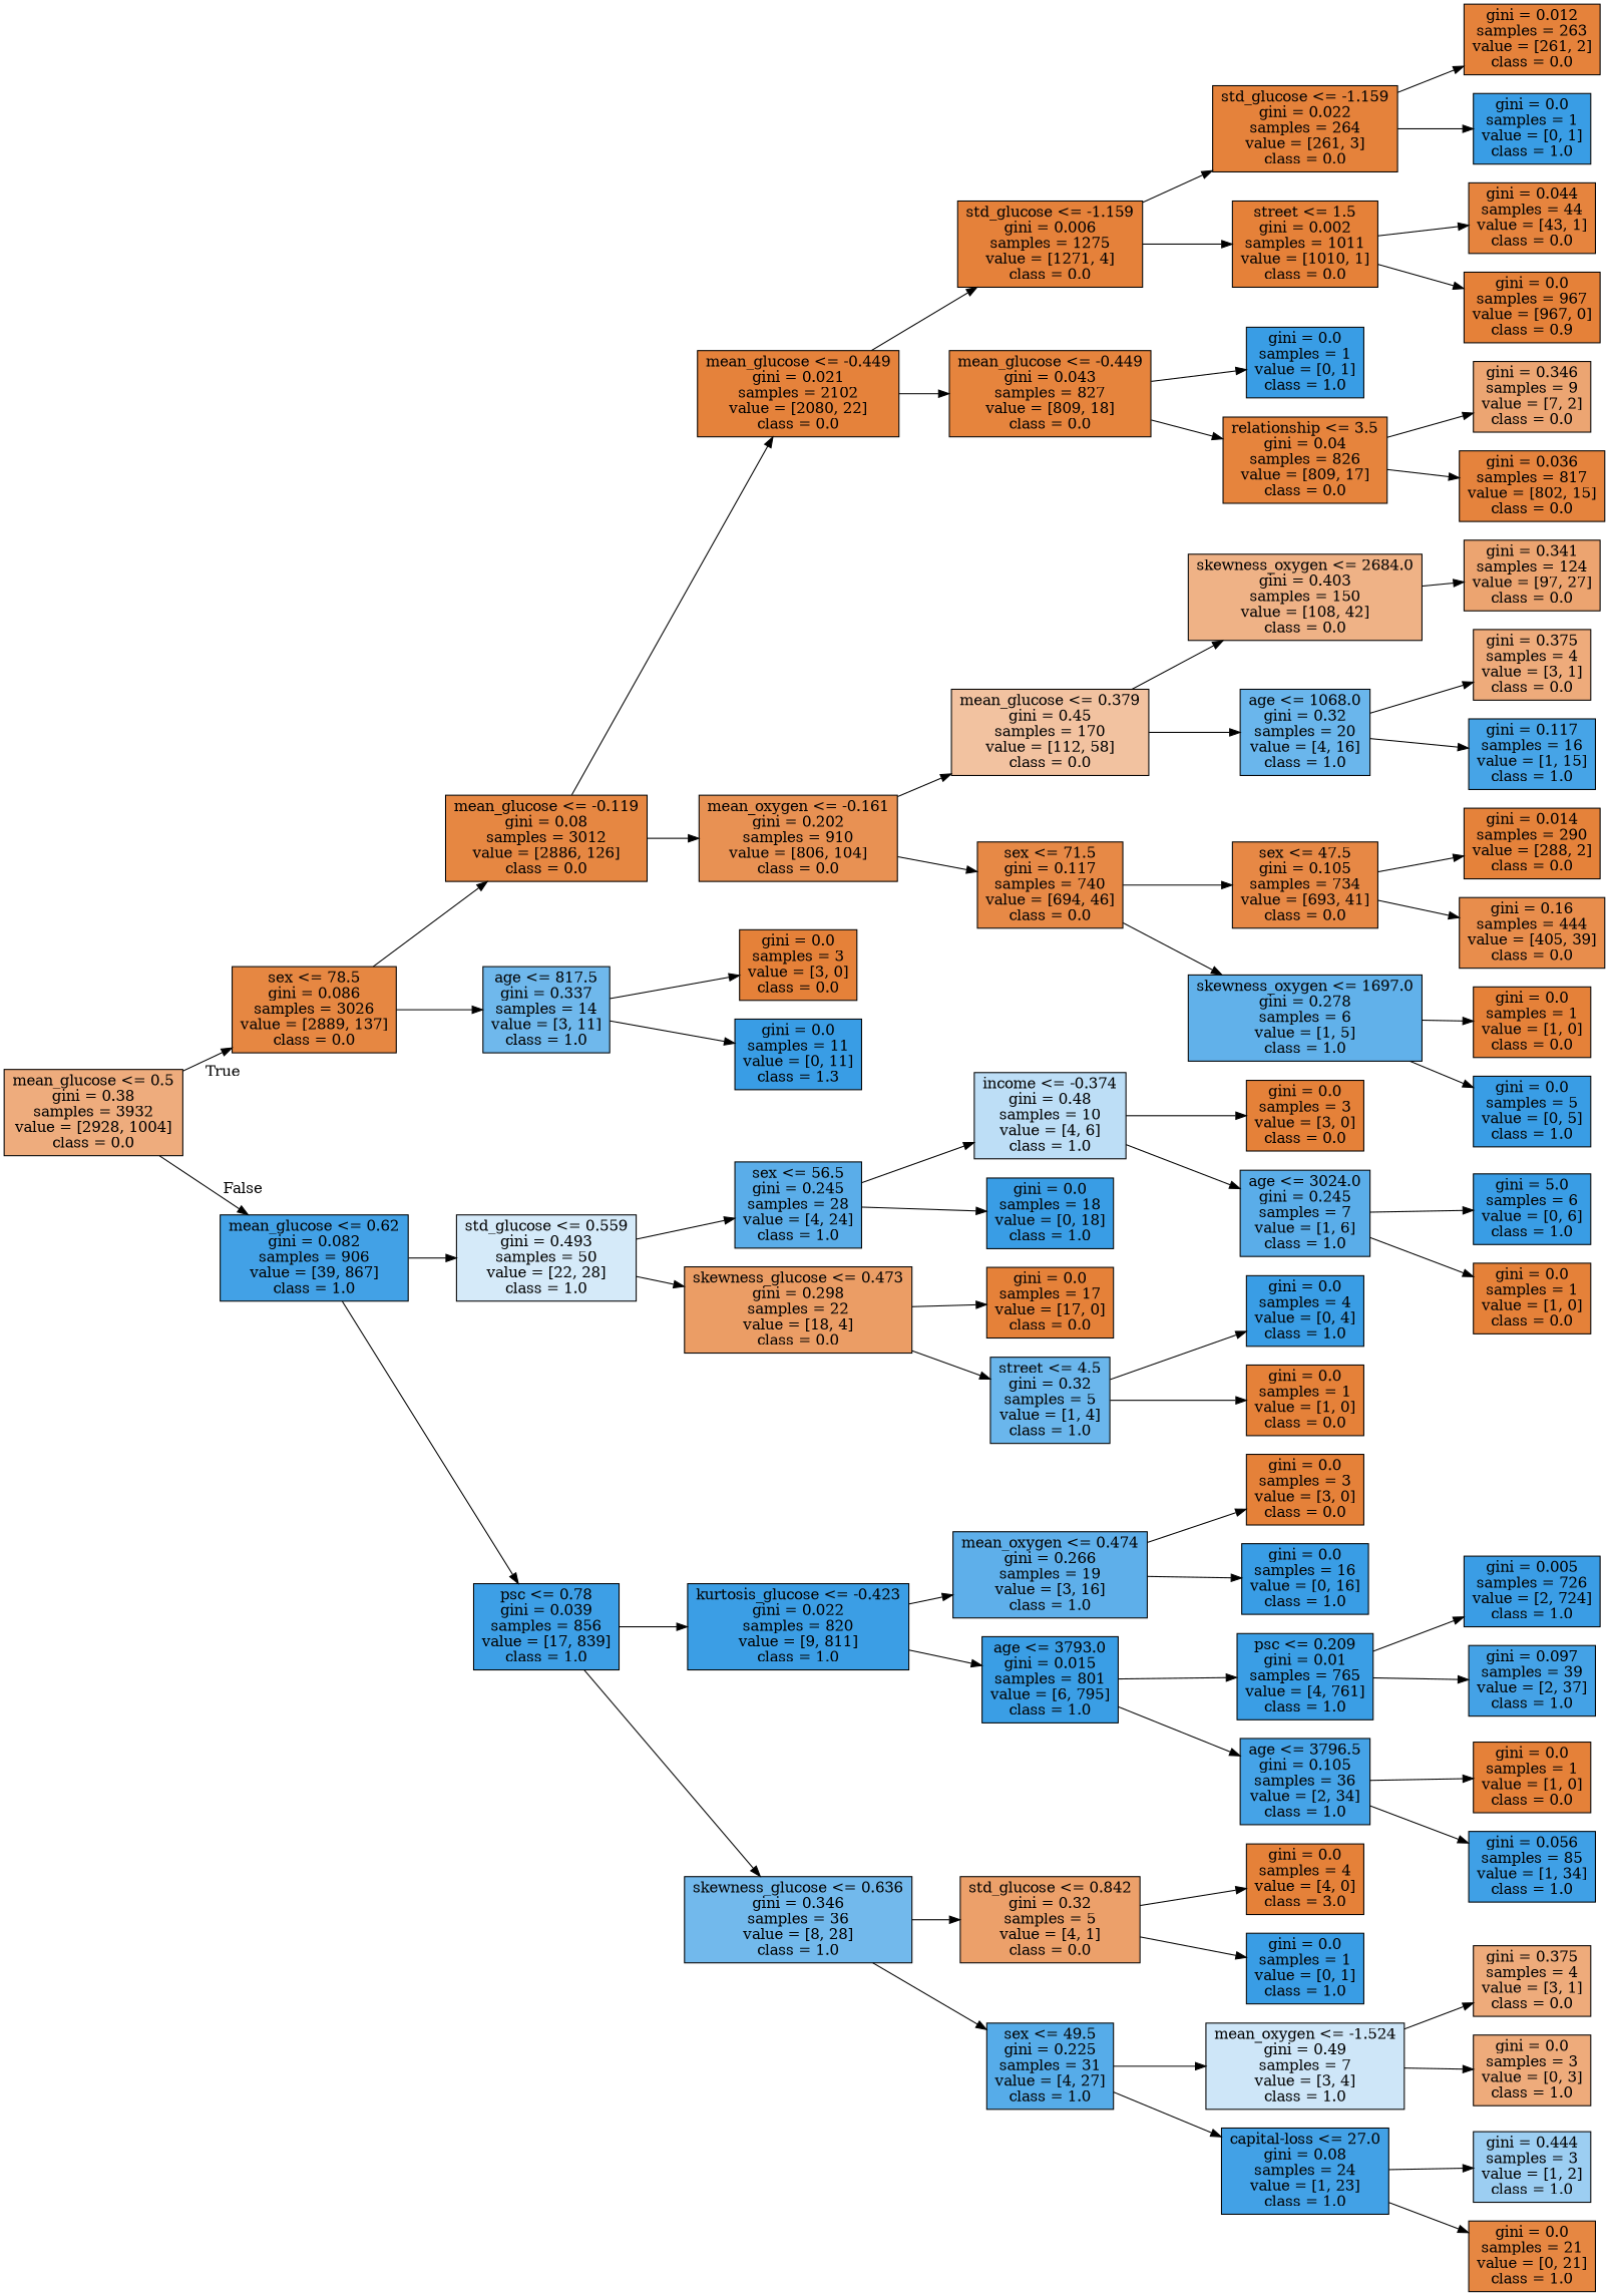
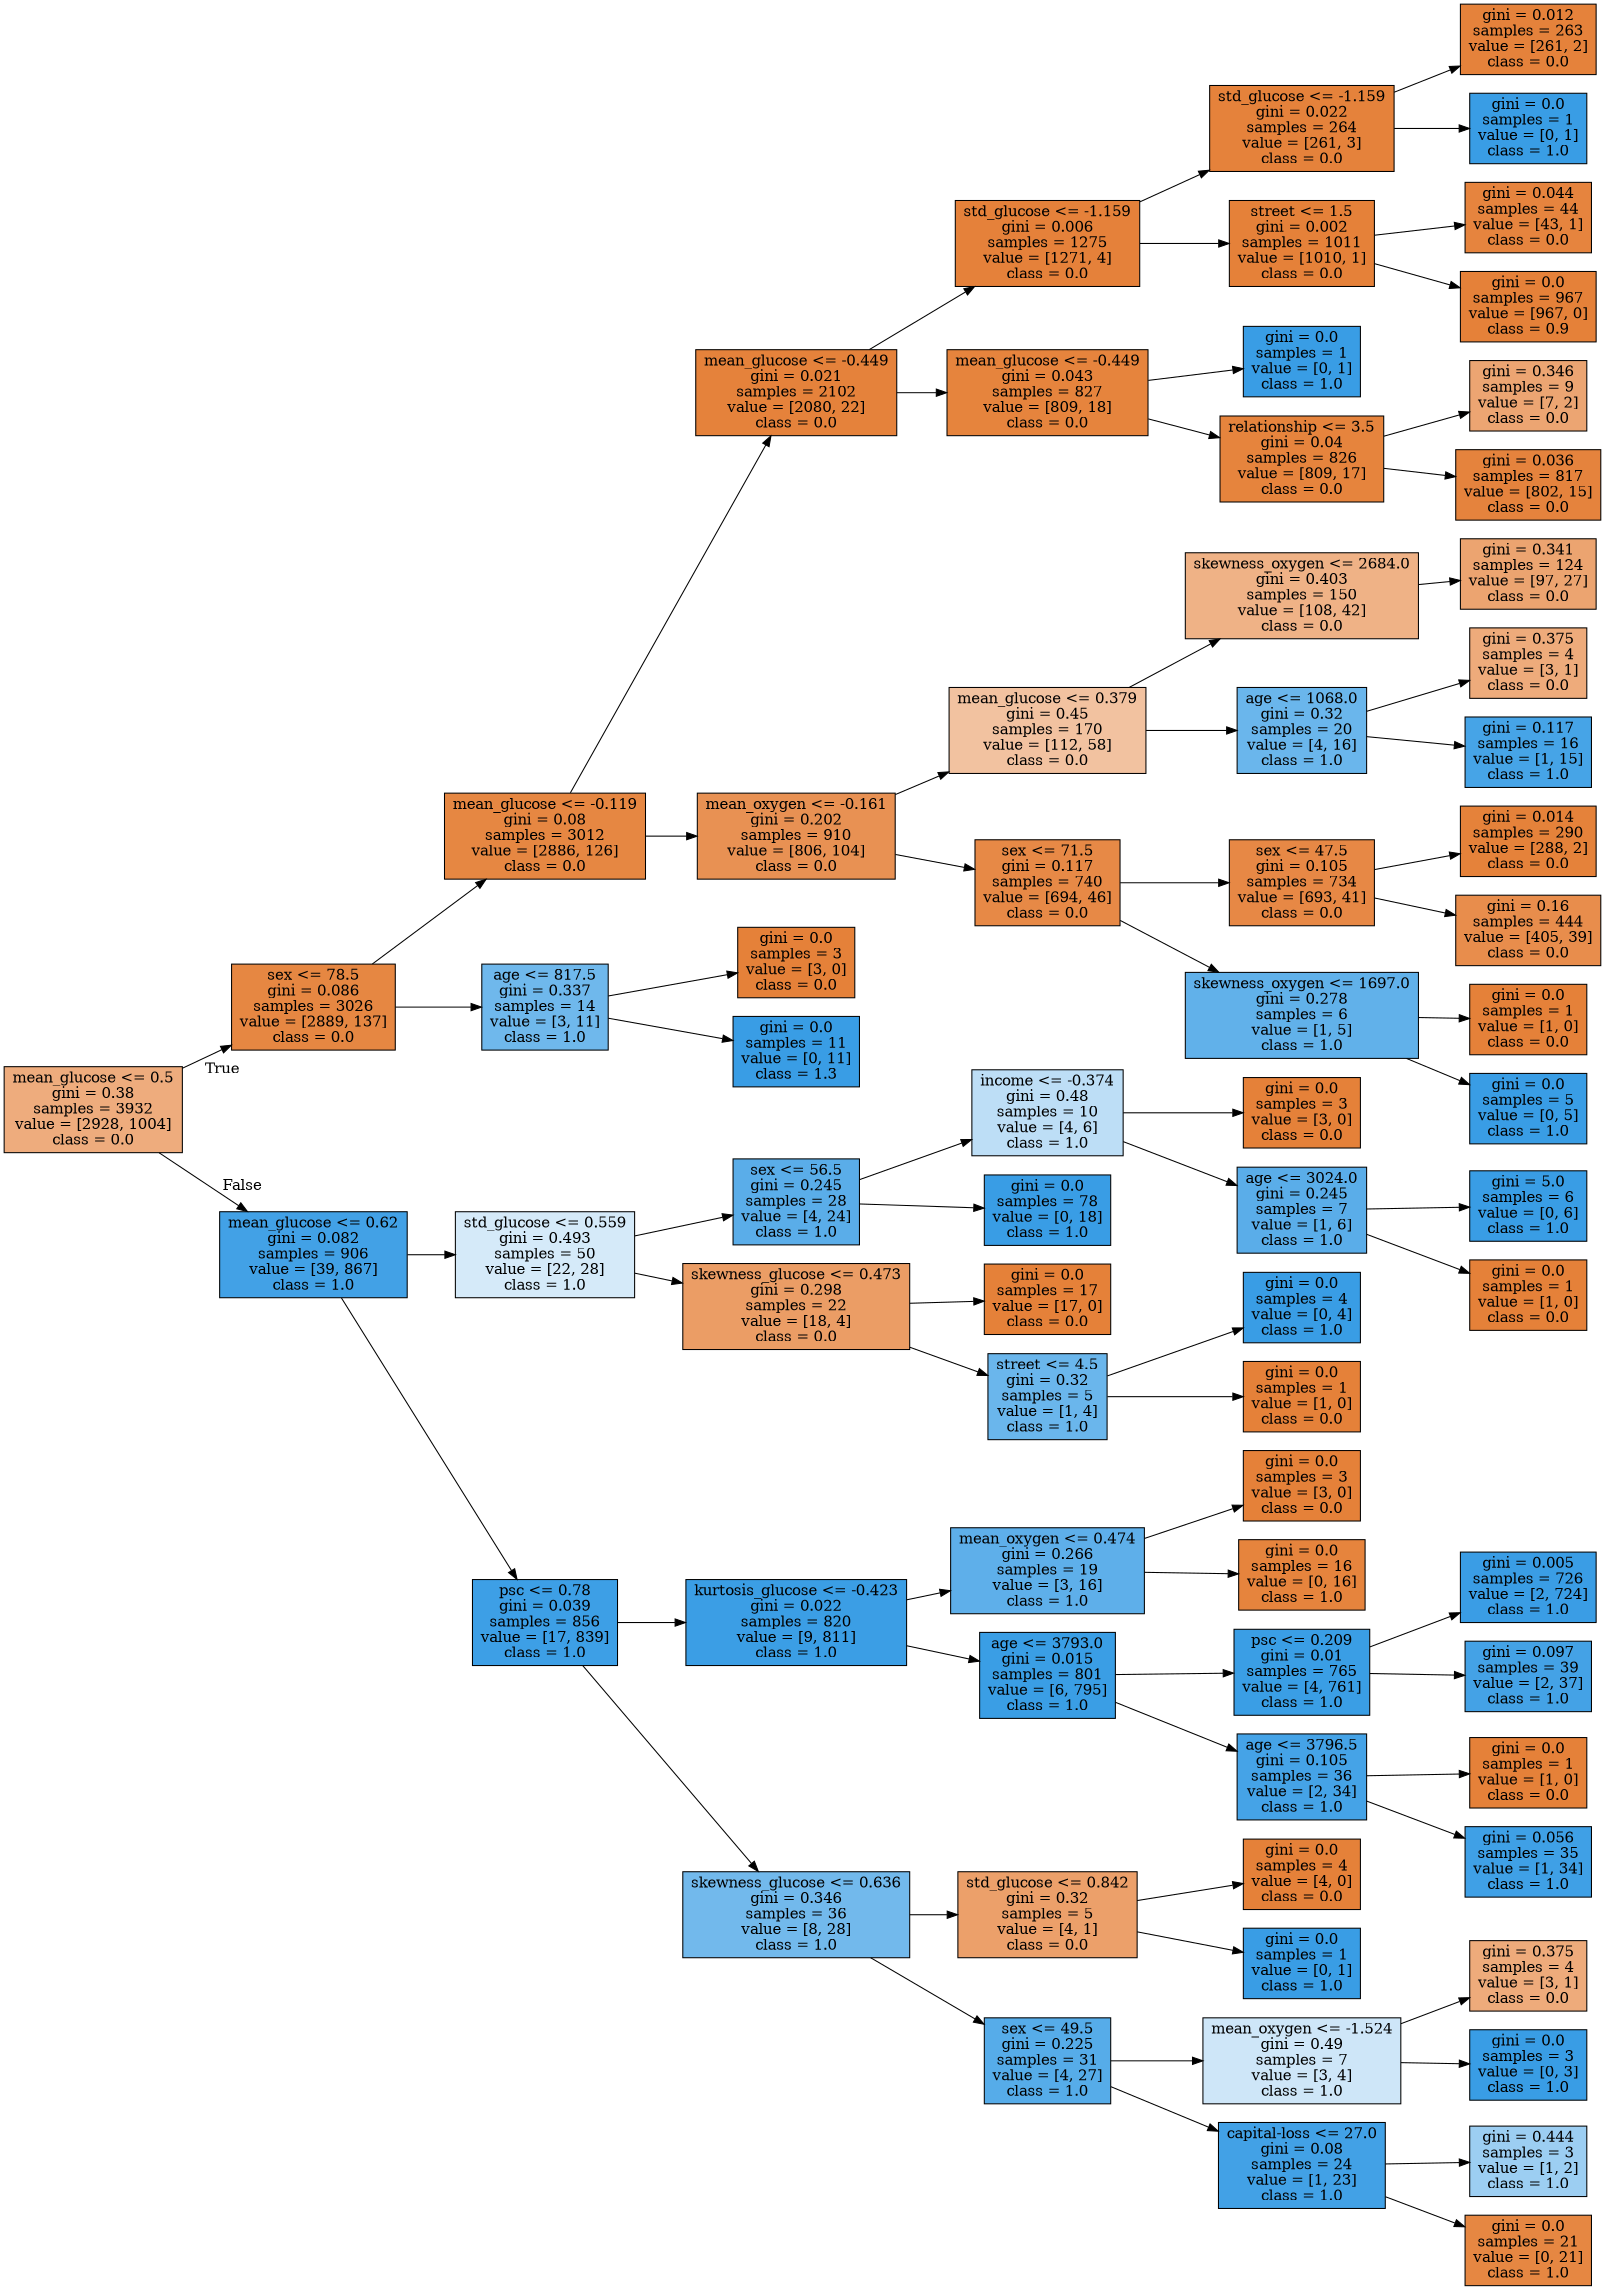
  digraph {
    rankdir=LR
    node [color=black fillcolor="#e58139" shape=box style=filled]
    n1 [fillcolor="#eeac7d" label="mean_glucose <= 0.5\ngini = 0.38\nsamples = 3932\nvalue = [2928, 1004]\nclass = 0.0"]
    n2 [fillcolor="#e68742" label="sex <= 78.5\ngini = 0.086\nsamples = 3026\nvalue = [2889, 137]\nclass = 0.0"]
    n3 [fillcolor="#42a1e6" label="mean_glucose <= 0.62\ngini = 0.082\nsamples = 906\nvalue = [39, 867]\nclass = 1.0"]
    n4 [fillcolor="#e68742" label="mean_glucose <= -0.119\ngini = 0.08\nsamples = 3012\nvalue = [2886, 126]\nclass = 0.0"]
    n5 [fillcolor="#6fb8ec" label="age <= 817.5\ngini = 0.337\nsamples = 14\nvalue = [3, 11]\nclass = 1.0"]
    n6 [fillcolor="#d5eaf9" label="std_glucose <= 0.559\ngini = 0.493\nsamples = 50\nvalue = [22, 28]\nclass = 1.0"]
    n7 [fillcolor="#3d9fe6" label="psc <= 0.78\ngini = 0.039\nsamples = 856\nvalue = [17, 839]\nclass = 1.0"]
    n8 [fillcolor="#e5823b" label="mean_glucose <= -0.449\ngini = 0.021\nsamples = 2102\nvalue = [2080, 22]\nclass = 0.0"]
    n9 [fillcolor="#e89153" label="mean_oxygen <= -0.161\ngini = 0.202\nsamples = 910\nvalue = [806, 104]\nclass = 0.0"]
    n10 [label="gini = 0.0\nsamples = 3\nvalue = [3, 0]\nclass = 0.0"]
    n11 [fillcolor="#399de5" label="gini = 0.0\nsamples = 11\nvalue = [0, 11]\nclass = 1.3"]
    n12 [fillcolor="#e5813a" label="std_glucose <= -1.159\ngini = 0.006\nsamples = 1275\nvalue = [1271, 4]\nclass = 0.0"]
    n13 [fillcolor="#e6843d" label="mean_glucose <= -0.449\ngini = 0.043\nsamples = 827\nvalue = [809, 18]\nclass = 0.0"]
    n14 [fillcolor="#f2c2a0" label="mean_glucose <= 0.379\ngini = 0.45\nsamples = 170\nvalue = [112, 58]\nclass = 0.0"]
    n15 [fillcolor="#e78946" label="sex <= 71.5\ngini = 0.117\nsamples = 740\nvalue = [694, 46]\nclass = 0.0"]
    n16 [fillcolor="#e5823b" label="std_glucose <= -1.159\ngini = 0.022\nsamples = 264\nvalue = [261, 3]\nclass = 0.0"]
    n17 [label="street <= 1.5\ngini = 0.002\nsamples = 1011\nvalue = [1010, 1]\nclass = 0.0"]
    n18 [fillcolor="#399de5" label="gini = 0.0\nsamples = 1\nvalue = [0, 1]\nclass = 1.0"]
    n19 [fillcolor="#e6843d" label="relationship <= 3.5\ngini = 0.04\nsamples = 826\nvalue = [809, 17]\nclass = 0.0"]
    n20 [fillcolor="#e5823b" label="gini = 0.012\nsamples = 263\nvalue = [261, 2]\nclass = 0.0"]
    n21 [fillcolor="#399de5" label="gini = 0.0\nsamples = 1\nvalue = [0, 1]\nclass = 1.0"]
    n22 [fillcolor="#e6843e" label="gini = 0.044\nsamples = 44\nvalue = [43, 1]\nclass = 0.0"]
    n23 [label="gini = 0.0\nsamples = 967\nvalue = [967, 0]\nclass = 0.9"]
    n24 [fillcolor="#eca572" label="gini = 0.346\nsamples = 9\nvalue = [7, 2]\nclass = 0.0"]
    n25 [fillcolor="#e5833d" label="gini = 0.036\nsamples = 817\nvalue = [802, 15]\nclass = 0.0"]
    n26 [fillcolor="#efb286" label="skewness_oxygen <= 2684.0\ngini = 0.403\nsamples = 150\nvalue = [108, 42]\nclass = 0.0"]
    n27 [fillcolor="#6ab6ec" label="age <= 1068.0\ngini = 0.32\nsamples = 20\nvalue = [4, 16]\nclass = 1.0"]
    n28 [fillcolor="#e78845" label="sex <= 47.5\ngini = 0.105\nsamples = 734\nvalue = [693, 41]\nclass = 0.0"]
    n29 [fillcolor="#61b1ea" label="skewness_oxygen <= 1697.0\ngini = 0.278\nsamples = 6\nvalue = [1, 5]\nclass = 1.0"]
    n30 [fillcolor="#eca470" label="gini = 0.341\nsamples = 124\nvalue = [97, 27]\nclass = 0.0"]
    n31 [fillcolor="#eeab7b" label="gini = 0.375\nsamples = 4\nvalue = [3, 1]\nclass = 0.0"]
    n32 [fillcolor="#46a4e7" label="gini = 0.117\nsamples = 16\nvalue = [1, 15]\nclass = 1.0"]
    n33 [fillcolor="#e5823a" label="gini = 0.014\nsamples = 290\nvalue = [288, 2]\nclass = 0.0"]
    n34 [fillcolor="#e88d4c" label="gini = 0.16\nsamples = 444\nvalue = [405, 39]\nclass = 0.0"]
    n35 [label="gini = 0.0\nsamples = 1\nvalue = [1, 0]\nclass = 0.0"]
    n36 [fillcolor="#399de5" label="gini = 0.0\nsamples = 5\nvalue = [0, 5]\nclass = 1.0"]
    n37 [fillcolor="#5aade9" label="sex <= 56.5\ngini = 0.245\nsamples = 28\nvalue = [4, 24]\nclass = 1.0"]
    n38 [fillcolor="#eb9d65" label="skewness_glucose <= 0.473\ngini = 0.298\nsamples = 22\nvalue = [18, 4]\nclass = 0.0"]
    n39 [fillcolor="#3b9ee5" label="kurtosis_glucose <= -0.423\ngini = 0.022\nsamples = 820\nvalue = [9, 811]\nclass = 1.0"]
    n40 [fillcolor="#72b9ec" label="skewness_glucose <= 0.636\ngini = 0.346\nsamples = 36\nvalue = [8, 28]\nclass = 1.0"]
    n41 [fillcolor="#bddef6" label="income <= -0.374\ngini = 0.48\nsamples = 10\nvalue = [4, 6]\nclass = 1.0"]
-   n42 [fillcolor="#399de5" label="gini = 0.0\nsamples = 18\nvalue = [0, 18]\nclass = 1.0"]
+   n42 [fillcolor="#399de5" label="gini = 0.0\nsamples = 78\nvalue = [0, 18]\nclass = 1.0"]
    n43 [label="gini = 0.0\nsamples = 17\nvalue = [17, 0]\nclass = 0.0"]
    n44 [fillcolor="#6ab6ec" label="street <= 4.5\ngini = 0.32\nsamples = 5\nvalue = [1, 4]\nclass = 1.0"]
    n45 [label="gini = 0.0\nsamples = 3\nvalue = [3, 0]\nclass = 0.0"]
    n46 [fillcolor="#5aade9" label="age <= 3024.0\ngini = 0.245\nsamples = 7\nvalue = [1, 6]\nclass = 1.0"]
    n47 [fillcolor="#399de5" label="gini = 5.0\nsamples = 6\nvalue = [0, 6]\nclass = 1.0"]
    n48 [label="gini = 0.0\nsamples = 1\nvalue = [1, 0]\nclass = 0.0"]
    n49 [fillcolor="#399de5" label="gini = 0.0\nsamples = 4\nvalue = [0, 4]\nclass = 1.0"]
    n50 [label="gini = 0.0\nsamples = 1\nvalue = [1, 0]\nclass = 0.0"]
    n51 [fillcolor="#5eafea" label="mean_oxygen <= 0.474\ngini = 0.266\nsamples = 19\nvalue = [3, 16]\nclass = 1.0"]
    n52 [fillcolor="#3a9ee5" label="age <= 3793.0\ngini = 0.015\nsamples = 801\nvalue = [6, 795]\nclass = 1.0"]
    n53 [fillcolor="#eca06a" label="std_glucose <= 0.842\ngini = 0.32\nsamples = 5\nvalue = [4, 1]\nclass = 0.0"]
    n54 [fillcolor="#56ace9" label="sex <= 49.5\ngini = 0.225\nsamples = 31\nvalue = [4, 27]\nclass = 1.0"]
    n55 [label="gini = 0.0\nsamples = 3\nvalue = [3, 0]\nclass = 0.0"]
-   n56 [fillcolor="#399de5" label="gini = 0.0\nsamples = 16\nvalue = [0, 16]\nclass = 1.0"]
+   n56 [fillcolor="#e6843d" label="gini = 0.0\nsamples = 16\nvalue = [0, 16]\nclass = 1.0"]
    n57 [fillcolor="#3a9ee5" label="psc <= 0.209\ngini = 0.01\nsamples = 765\nvalue = [4, 761]\nclass = 1.0"]
    n58 [fillcolor="#45a3e7" label="age <= 3796.5\ngini = 0.105\nsamples = 36\nvalue = [2, 34]\nclass = 1.0"]
    n59 [fillcolor="#3a9de5" label="gini = 0.005\nsamples = 726\nvalue = [2, 724]\nclass = 1.0"]
    n60 [fillcolor="#44a2e6" label="gini = 0.097\nsamples = 39\nvalue = [2, 37]\nclass = 1.0"]
    n61 [label="gini = 0.0\nsamples = 1\nvalue = [1, 0]\nclass = 0.0"]
-   n62 [fillcolor="#3fa0e6" label="gini = 0.056\nsamples = 85\nvalue = [1, 34]\nclass = 1.0"]
-   n63 [label="gini = 0.0\nsamples = 4\nvalue = [4, 0]\nclass = 3.0"]
+   n62 [fillcolor="#3fa0e6" label="gini = 0.056\nsamples = 35\nvalue = [1, 34]\nclass = 1.0"]
+   n63 [label="gini = 0.0\nsamples = 4\nvalue = [4, 0]\nclass = 0.0"]
    n64 [fillcolor="#399de5" label="gini = 0.0\nsamples = 1\nvalue = [0, 1]\nclass = 1.0"]
    n65 [fillcolor="#cee6f8" label="mean_oxygen <= -1.524\ngini = 0.49\nsamples = 7\nvalue = [3, 4]\nclass = 1.0"]
    n66 [fillcolor="#42a1e6" label="capital-loss <= 27.0\ngini = 0.08\nsamples = 24\nvalue = [1, 23]\nclass = 1.0"]
    n67 [fillcolor="#eeab7b" label="gini = 0.375\nsamples = 4\nvalue = [3, 1]\nclass = 0.0"]
-   n68 [fillcolor="#eeab7b" label="gini = 0.0\nsamples = 3\nvalue = [0, 3]\nclass = 1.0"]
+   n68 [fillcolor="#399de5" label="gini = 0.0\nsamples = 3\nvalue = [0, 3]\nclass = 1.0"]
    n69 [fillcolor="#9ccef2" label="gini = 0.444\nsamples = 3\nvalue = [1, 2]\nclass = 1.0"]
    n70 [fillcolor="#e68742" label="gini = 0.0\nsamples = 21\nvalue = [0, 21]\nclass = 1.0"]
    n1 -> n2 [headlabel=True labelangle=45 labeldistance=2.5]
    n1 -> n3 [headlabel=False labelangle=-45 labeldistance=2.5]
    n2 -> n4
    n2 -> n5
    n3 -> n6
    n3 -> n7
    n4 -> n8
    n4 -> n9
    n5 -> n10
    n5 -> n11
    n6 -> n37
    n6 -> n38
    n7 -> n39
    n7 -> n40
    n8 -> n12
    n8 -> n13
    n9 -> n14
    n9 -> n15
    n12 -> n16
    n12 -> n17
    n13 -> n18
    n13 -> n19
    n14 -> n26
    n14 -> n27
    n15 -> n28
    n15 -> n29
    n16 -> n20
    n16 -> n21
    n17 -> n22
    n17 -> n23
    n19 -> n24
    n19 -> n25
    n26 -> n30
    n27 -> n31
    n27 -> n32
    n28 -> n33
    n28 -> n34
    n29 -> n35
    n29 -> n36
    n37 -> n41
    n37 -> n42
    n38 -> n43
    n38 -> n44
    n39 -> n51
    n39 -> n52
    n40 -> n53
    n40 -> n54
    n41 -> n45
    n41 -> n46
    n44 -> n49
    n44 -> n50
    n46 -> n47
    n46 -> n48
    n51 -> n55
    n51 -> n56
    n52 -> n57
    n52 -> n58
    n53 -> n63
    n53 -> n64
    n54 -> n65
    n54 -> n66
    n57 -> n59
    n57 -> n60
    n58 -> n61
    n58 -> n62
    n65 -> n67
    n65 -> n68
    n66 -> n69
    n66 -> n70
  }
